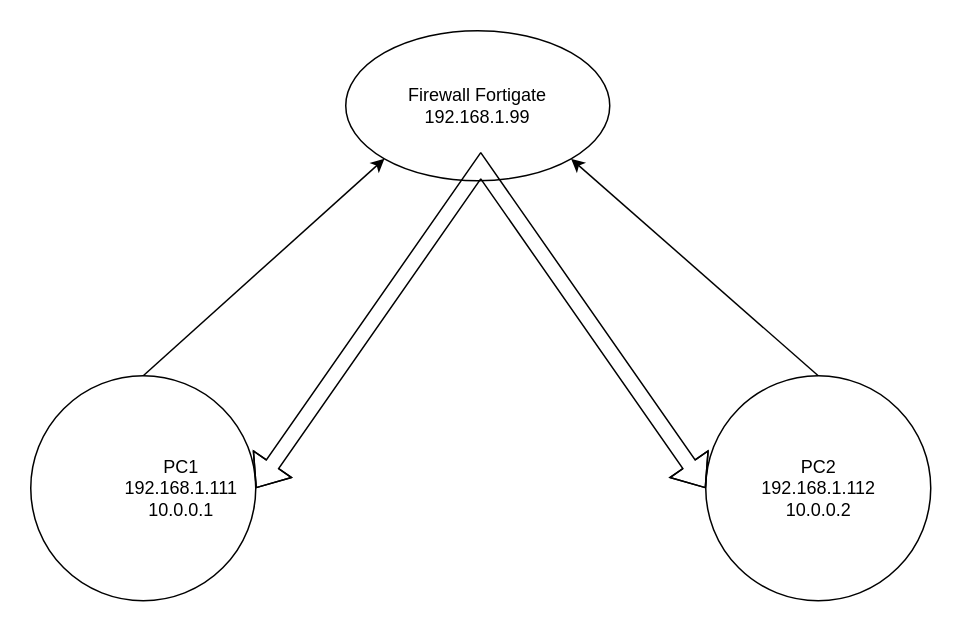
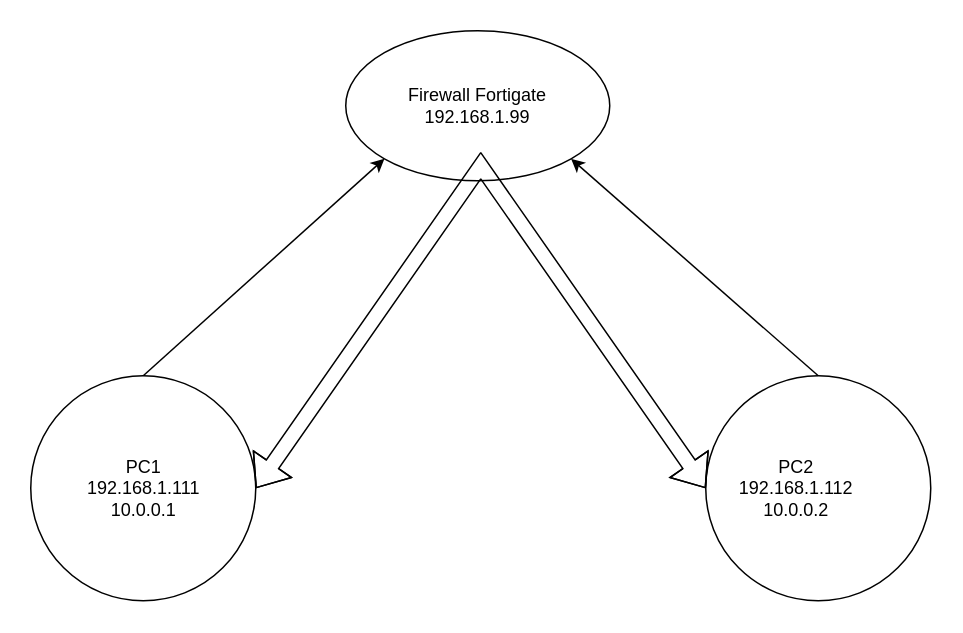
  <mxCell id="0" />
  <mxCell id="1" parent="0" />
  <mxCell id="2" value="" style="ellipse;whiteSpace=wrap;html=1;aspect=fixed;align=center;" vertex="1" parent="1"><mxGeometry x="20" y="250" width="150" height="150" as="geometry" /></mxCell>
- <mxCell id="3" value="&lt;div&gt;PC1 &lt;br&gt;&lt;/div&gt;&lt;div&gt;192.168.1.111&lt;/div&gt;&lt;div&gt;10.0.0.1&lt;br&gt;&lt;/div&gt;" style="text;html=1;align=center;verticalAlign=middle;whiteSpace=wrap;rounded=0;" vertex="1" parent="1"><mxGeometry x="72.5" y="295" width="95" height="60" as="geometry" /></mxCell>
+ <mxCell id="3" value="&lt;div&gt;PC1 &lt;br&gt;&lt;/div&gt;&lt;div&gt;192.168.1.111&lt;/div&gt;&lt;div&gt;10.0.0.1&lt;br&gt;&lt;/div&gt;" style="text;html=1;align=center;verticalAlign=middle;whiteSpace=wrap;rounded=0;" vertex="1" parent="1"><mxGeometry x="47.5" y="295" width="95" height="60" as="geometry" /></mxCell>
  <mxCell id="4" value="" style="ellipse;whiteSpace=wrap;html=1;aspect=fixed;align=center;" vertex="1" parent="1"><mxGeometry x="470" y="250" width="150" height="150" as="geometry" /></mxCell>
- <mxCell id="5" value="&lt;div&gt;PC2&lt;br&gt;&lt;/div&gt;&lt;div&gt;192.168.1.112&lt;/div&gt;&lt;div&gt;10.0.0.2&lt;br&gt;&lt;/div&gt;" style="text;html=1;align=center;verticalAlign=middle;whiteSpace=wrap;rounded=0;" vertex="1" parent="1"><mxGeometry x="497.5" y="295" width="95" height="60" as="geometry" /></mxCell>
+ <mxCell id="5" value="&lt;div&gt;PC2&lt;br&gt;&lt;/div&gt;&lt;div&gt;192.168.1.112&lt;/div&gt;&lt;div&gt;10.0.0.2&lt;br&gt;&lt;/div&gt;" style="text;html=1;align=center;verticalAlign=middle;whiteSpace=wrap;rounded=0;" vertex="1" parent="1"><mxGeometry x="482.5" y="295" width="95" height="60" as="geometry" /></mxCell>
  <mxCell id="6" value="&lt;div&gt;Firewall Fortigate&lt;/div&gt;&lt;div&gt;192.168.1.99&lt;br&gt;&lt;/div&gt;" style="ellipse;whiteSpace=wrap;html=1;" vertex="1" parent="1"><mxGeometry x="230" y="20" width="176" height="100" as="geometry" /></mxCell>
  <mxCell id="7" value="" style="endArrow=classic;html=1;rounded=0;exitX=0.5;exitY=0;exitDx=0;exitDy=0;entryX=0;entryY=1;entryDx=0;entryDy=0;" edge="1" parent="1" source="2" target="6"><mxGeometry width="50" height="50" relative="1" as="geometry"><mxPoint x="310" y="350" as="sourcePoint" /><mxPoint x="360" y="300" as="targetPoint" /></mxGeometry></mxCell>
  <mxCell id="8" value="" style="endArrow=classic;html=1;rounded=0;entryX=1;entryY=1;entryDx=0;entryDy=0;exitX=0.5;exitY=0;exitDx=0;exitDy=0;" edge="1" parent="1" source="4" target="6"><mxGeometry width="50" height="50" relative="1" as="geometry"><mxPoint x="310" y="350" as="sourcePoint" /><mxPoint x="360" y="300" as="targetPoint" /></mxGeometry></mxCell>
  <mxCell id="9" value="" style="shape=flexArrow;endArrow=classic;startArrow=classic;html=1;rounded=0;entryX=0;entryY=0.5;entryDx=0;entryDy=0;exitX=1;exitY=0.5;exitDx=0;exitDy=0;" edge="1" parent="1" source="2" target="4"><mxGeometry width="100" height="100" relative="1" as="geometry"><mxPoint x="180" y="270" as="sourcePoint" /><mxPoint x="380" y="280" as="targetPoint" /><Array as="points"><mxPoint x="320" y="110" /></Array></mxGeometry></mxCell>
